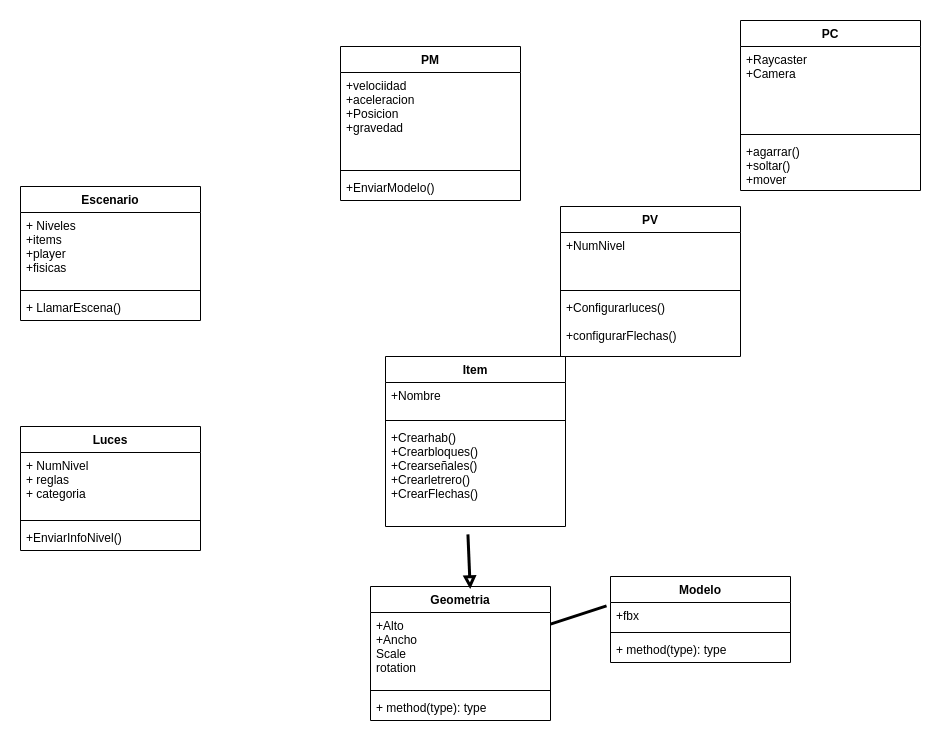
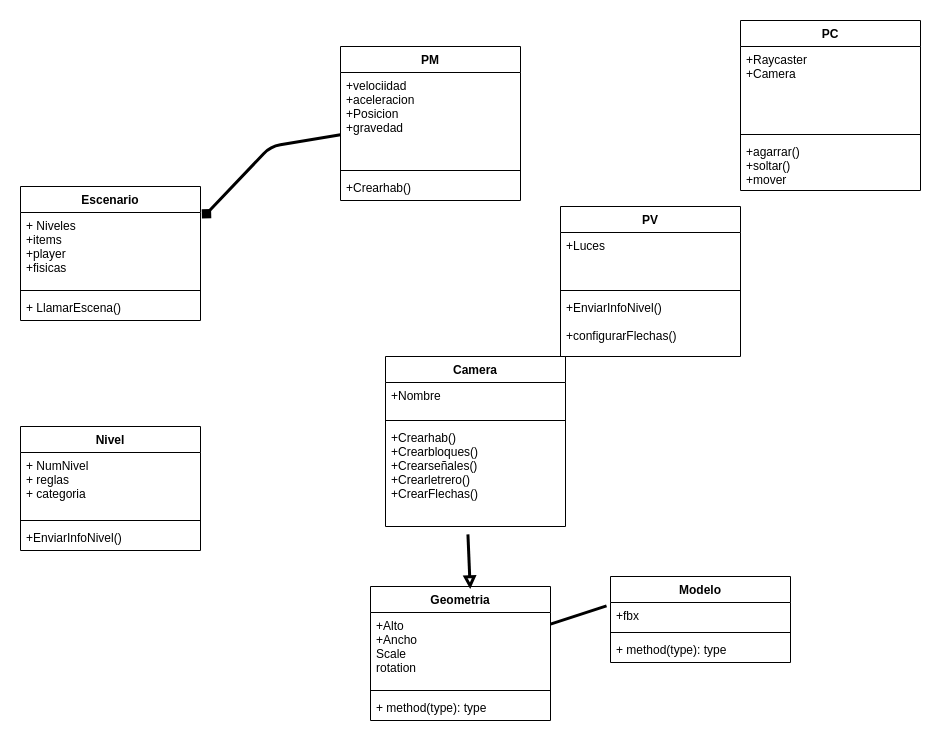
  <mxCell id="0" />
  <mxCell id="1" parent="0" />
  <mxCell id="2" value="Escenario" style="swimlane;fontStyle=1;align=center;verticalAlign=top;childLayout=stackLayout;horizontal=1;startSize=26;horizontalStack=0;resizeParent=1;resizeParentMax=0;resizeLast=0;collapsible=1;marginBottom=0;" parent="1" vertex="1"><mxGeometry x="20" y="186" width="180" height="134" as="geometry" /></mxCell>
  <mxCell id="3" value="+ Niveles&#10;+items&#10;+player&#10;+fisicas&#10;" style="text;strokeColor=none;fillColor=none;align=left;verticalAlign=top;spacingLeft=4;spacingRight=4;overflow=hidden;rotatable=0;points=[[0,0.5],[1,0.5]];portConstraint=eastwest;" parent="2" vertex="1"><mxGeometry y="26" width="180" height="74" as="geometry" /></mxCell>
  <mxCell id="4" value="" style="line;strokeWidth=1;fillColor=none;align=left;verticalAlign=middle;spacingTop=-1;spacingLeft=3;spacingRight=3;rotatable=0;labelPosition=right;points=[];portConstraint=eastwest;strokeColor=inherit;" parent="2" vertex="1"><mxGeometry y="100" width="180" height="8" as="geometry" /></mxCell>
  <mxCell id="5" value="+ LlamarEscena()" style="text;strokeColor=none;fillColor=none;align=left;verticalAlign=top;spacingLeft=4;spacingRight=4;overflow=hidden;rotatable=0;points=[[0,0.5],[1,0.5]];portConstraint=eastwest;" parent="2" vertex="1"><mxGeometry y="108" width="180" height="26" as="geometry" /></mxCell>
- <mxCell id="6" value="Luces" style="swimlane;fontStyle=1;align=center;verticalAlign=top;childLayout=stackLayout;horizontal=1;startSize=26;horizontalStack=0;resizeParent=1;resizeParentMax=0;resizeLast=0;collapsible=1;marginBottom=0;" parent="1" vertex="1"><mxGeometry x="20" y="426" width="180" height="124" as="geometry" /></mxCell>
+ <mxCell id="6" value="Nivel" style="swimlane;fontStyle=1;align=center;verticalAlign=top;childLayout=stackLayout;horizontal=1;startSize=26;horizontalStack=0;resizeParent=1;resizeParentMax=0;resizeLast=0;collapsible=1;marginBottom=0;" parent="1" vertex="1"><mxGeometry x="20" y="426" width="180" height="124" as="geometry" /></mxCell>
  <mxCell id="7" value="+ NumNivel&#10;+ reglas&#10;+ categoria" style="text;strokeColor=none;fillColor=none;align=left;verticalAlign=top;spacingLeft=4;spacingRight=4;overflow=hidden;rotatable=0;points=[[0,0.5],[1,0.5]];portConstraint=eastwest;" parent="6" vertex="1"><mxGeometry y="26" width="180" height="64" as="geometry" /></mxCell>
  <mxCell id="8" value="" style="line;strokeWidth=1;fillColor=none;align=left;verticalAlign=middle;spacingTop=-1;spacingLeft=3;spacingRight=3;rotatable=0;labelPosition=right;points=[];portConstraint=eastwest;strokeColor=inherit;" parent="6" vertex="1"><mxGeometry y="90" width="180" height="8" as="geometry" /></mxCell>
  <mxCell id="9" value="+EnviarInfoNivel()" style="text;strokeColor=none;fillColor=none;align=left;verticalAlign=top;spacingLeft=4;spacingRight=4;overflow=hidden;rotatable=0;points=[[0,0.5],[1,0.5]];portConstraint=eastwest;" parent="6" vertex="1"><mxGeometry y="98" width="180" height="26" as="geometry" /></mxCell>
  <mxCell id="10" value="PM" style="swimlane;fontStyle=1;align=center;verticalAlign=top;childLayout=stackLayout;horizontal=1;startSize=26;horizontalStack=0;resizeParent=1;resizeParentMax=0;resizeLast=0;collapsible=1;marginBottom=0;" parent="1" vertex="1"><mxGeometry x="340" y="46" width="180" height="154" as="geometry" /></mxCell>
  <mxCell id="11" value="+velociidad&#10;+aceleracion&#10;+Posicion&#10;+gravedad" style="text;strokeColor=none;fillColor=none;align=left;verticalAlign=top;spacingLeft=4;spacingRight=4;overflow=hidden;rotatable=0;points=[[0,0.5],[1,0.5]];portConstraint=eastwest;" parent="10" vertex="1"><mxGeometry y="26" width="180" height="94" as="geometry" /></mxCell>
  <mxCell id="12" value="" style="line;strokeWidth=1;fillColor=none;align=left;verticalAlign=middle;spacingTop=-1;spacingLeft=3;spacingRight=3;rotatable=0;labelPosition=right;points=[];portConstraint=eastwest;strokeColor=inherit;" parent="10" vertex="1"><mxGeometry y="120" width="180" height="8" as="geometry" /></mxCell>
- <mxCell id="13" value="+EnviarModelo()" style="text;strokeColor=none;fillColor=none;align=left;verticalAlign=top;spacingLeft=4;spacingRight=4;overflow=hidden;rotatable=0;points=[[0,0.5],[1,0.5]];portConstraint=eastwest;" parent="10" vertex="1"><mxGeometry y="128" width="180" height="26" as="geometry" /></mxCell>
+ <mxCell id="13" value="+Crearhab()" style="text;strokeColor=none;fillColor=none;align=left;verticalAlign=top;spacingLeft=4;spacingRight=4;overflow=hidden;rotatable=0;points=[[0,0.5],[1,0.5]];portConstraint=eastwest;" parent="10" vertex="1"><mxGeometry y="128" width="180" height="26" as="geometry" /></mxCell>
  <mxCell id="14" value="PV" style="swimlane;fontStyle=1;align=center;verticalAlign=top;childLayout=stackLayout;horizontal=1;startSize=26;horizontalStack=0;resizeParent=1;resizeParentMax=0;resizeLast=0;collapsible=1;marginBottom=0;" parent="1" vertex="1"><mxGeometry x="560" y="206" width="180" height="150" as="geometry" /></mxCell>
- <mxCell id="15" value="+NumNivel&#10;" style="text;strokeColor=none;fillColor=none;align=left;verticalAlign=top;spacingLeft=4;spacingRight=4;overflow=hidden;rotatable=0;points=[[0,0.5],[1,0.5]];portConstraint=eastwest;" parent="14" vertex="1"><mxGeometry y="26" width="180" height="54" as="geometry" /></mxCell>
+ <mxCell id="15" value="+Luces&#10;" style="text;strokeColor=none;fillColor=none;align=left;verticalAlign=top;spacingLeft=4;spacingRight=4;overflow=hidden;rotatable=0;points=[[0,0.5],[1,0.5]];portConstraint=eastwest;" parent="14" vertex="1"><mxGeometry y="26" width="180" height="54" as="geometry" /></mxCell>
  <mxCell id="16" value="" style="line;strokeWidth=1;fillColor=none;align=left;verticalAlign=middle;spacingTop=-1;spacingLeft=3;spacingRight=3;rotatable=0;labelPosition=right;points=[];portConstraint=eastwest;strokeColor=inherit;" parent="14" vertex="1"><mxGeometry y="80" width="180" height="8" as="geometry" /></mxCell>
- <mxCell id="17" value="+Configurarluces()&#10;&#10;+configurarFlechas()" style="text;strokeColor=none;fillColor=none;align=left;verticalAlign=top;spacingLeft=4;spacingRight=4;overflow=hidden;rotatable=0;points=[[0,0.5],[1,0.5]];portConstraint=eastwest;" parent="14" vertex="1"><mxGeometry y="88" width="180" height="62" as="geometry" /></mxCell>
+ <mxCell id="17" value="+EnviarInfoNivel()&#10;&#10;+configurarFlechas()" style="text;strokeColor=none;fillColor=none;align=left;verticalAlign=top;spacingLeft=4;spacingRight=4;overflow=hidden;rotatable=0;points=[[0,0.5],[1,0.5]];portConstraint=eastwest;" parent="14" vertex="1"><mxGeometry y="88" width="180" height="62" as="geometry" /></mxCell>
  <mxCell id="18" value="PC" style="swimlane;fontStyle=1;align=center;verticalAlign=top;childLayout=stackLayout;horizontal=1;startSize=26;horizontalStack=0;resizeParent=1;resizeParentMax=0;resizeLast=0;collapsible=1;marginBottom=0;" parent="1" vertex="1"><mxGeometry x="740" y="20" width="180" height="170" as="geometry" /></mxCell>
  <mxCell id="19" value="+Raycaster&#10;+Camera" style="text;strokeColor=none;fillColor=none;align=left;verticalAlign=top;spacingLeft=4;spacingRight=4;overflow=hidden;rotatable=0;points=[[0,0.5],[1,0.5]];portConstraint=eastwest;" parent="18" vertex="1"><mxGeometry y="26" width="180" height="84" as="geometry" /></mxCell>
  <mxCell id="20" value="" style="line;strokeWidth=1;fillColor=none;align=left;verticalAlign=middle;spacingTop=-1;spacingLeft=3;spacingRight=3;rotatable=0;labelPosition=right;points=[];portConstraint=eastwest;strokeColor=inherit;" parent="18" vertex="1"><mxGeometry y="110" width="180" height="8" as="geometry" /></mxCell>
  <mxCell id="21" value="+agarrar()&#10;+soltar()&#10;+mover" style="text;strokeColor=none;fillColor=none;align=left;verticalAlign=top;spacingLeft=4;spacingRight=4;overflow=hidden;rotatable=0;points=[[0,0.5],[1,0.5]];portConstraint=eastwest;" parent="18" vertex="1"><mxGeometry y="118" width="180" height="52" as="geometry" /></mxCell>
- <mxCell id="22" value="Item" style="swimlane;fontStyle=1;align=center;verticalAlign=top;childLayout=stackLayout;horizontal=1;startSize=26;horizontalStack=0;resizeParent=1;resizeParentMax=0;resizeLast=0;collapsible=1;marginBottom=0;" parent="1" vertex="1"><mxGeometry x="385" y="356" width="180" height="170" as="geometry" /></mxCell>
+ <mxCell id="22" value="Camera" style="swimlane;fontStyle=1;align=center;verticalAlign=top;childLayout=stackLayout;horizontal=1;startSize=26;horizontalStack=0;resizeParent=1;resizeParentMax=0;resizeLast=0;collapsible=1;marginBottom=0;" parent="1" vertex="1"><mxGeometry x="385" y="356" width="180" height="170" as="geometry" /></mxCell>
  <mxCell id="23" value="+Nombre" style="text;strokeColor=none;fillColor=none;align=left;verticalAlign=top;spacingLeft=4;spacingRight=4;overflow=hidden;rotatable=0;points=[[0,0.5],[1,0.5]];portConstraint=eastwest;" parent="22" vertex="1"><mxGeometry y="26" width="180" height="34" as="geometry" /></mxCell>
  <mxCell id="24" value="" style="line;strokeWidth=1;fillColor=none;align=left;verticalAlign=middle;spacingTop=-1;spacingLeft=3;spacingRight=3;rotatable=0;labelPosition=right;points=[];portConstraint=eastwest;strokeColor=inherit;" parent="22" vertex="1"><mxGeometry y="60" width="180" height="8" as="geometry" /></mxCell>
  <mxCell id="25" value="+Crearhab()&#10;+Crearbloques()&#10;+Crearseñales()&#10;+Crearletrero()&#10;+CrearFlechas()" style="text;strokeColor=none;fillColor=none;align=left;verticalAlign=top;spacingLeft=4;spacingRight=4;overflow=hidden;rotatable=0;points=[[0,0.5],[1,0.5]];portConstraint=eastwest;" parent="22" vertex="1"><mxGeometry y="68" width="180" height="102" as="geometry" /></mxCell>
  <mxCell id="26" style="edgeStyle=none;html=1;entryX=-0.022;entryY=0.132;entryDx=0;entryDy=0;strokeWidth=3;endArrow=none;endFill=0;entryPerimeter=0;" parent="1" source="27" target="32" edge="1"><mxGeometry relative="1" as="geometry" /></mxCell>
  <mxCell id="27" value="Geometria" style="swimlane;fontStyle=1;align=center;verticalAlign=top;childLayout=stackLayout;horizontal=1;startSize=26;horizontalStack=0;resizeParent=1;resizeParentMax=0;resizeLast=0;collapsible=1;marginBottom=0;" parent="1" vertex="1"><mxGeometry x="370" y="586" width="180" height="134" as="geometry" /></mxCell>
  <mxCell id="28" value="+Alto &#10;+Ancho&#10;Scale&#10;rotation" style="text;strokeColor=none;fillColor=none;align=left;verticalAlign=top;spacingLeft=4;spacingRight=4;overflow=hidden;rotatable=0;points=[[0,0.5],[1,0.5]];portConstraint=eastwest;" parent="27" vertex="1"><mxGeometry y="26" width="180" height="74" as="geometry" /></mxCell>
  <mxCell id="29" value="" style="line;strokeWidth=1;fillColor=none;align=left;verticalAlign=middle;spacingTop=-1;spacingLeft=3;spacingRight=3;rotatable=0;labelPosition=right;points=[];portConstraint=eastwest;strokeColor=inherit;" parent="27" vertex="1"><mxGeometry y="100" width="180" height="8" as="geometry" /></mxCell>
  <mxCell id="30" value="+ method(type): type" style="text;strokeColor=none;fillColor=none;align=left;verticalAlign=top;spacingLeft=4;spacingRight=4;overflow=hidden;rotatable=0;points=[[0,0.5],[1,0.5]];portConstraint=eastwest;" parent="27" vertex="1"><mxGeometry y="108" width="180" height="26" as="geometry" /></mxCell>
  <mxCell id="31" value="Modelo" style="swimlane;fontStyle=1;align=center;verticalAlign=top;childLayout=stackLayout;horizontal=1;startSize=26;horizontalStack=0;resizeParent=1;resizeParentMax=0;resizeLast=0;collapsible=1;marginBottom=0;" parent="1" vertex="1"><mxGeometry x="610" y="576" width="180" height="86" as="geometry" /></mxCell>
  <mxCell id="32" value="+fbx" style="text;strokeColor=none;fillColor=none;align=left;verticalAlign=top;spacingLeft=4;spacingRight=4;overflow=hidden;rotatable=0;points=[[0,0.5],[1,0.5]];portConstraint=eastwest;" parent="31" vertex="1"><mxGeometry y="26" width="180" height="26" as="geometry" /></mxCell>
  <mxCell id="33" value="" style="line;strokeWidth=1;fillColor=none;align=left;verticalAlign=middle;spacingTop=-1;spacingLeft=3;spacingRight=3;rotatable=0;labelPosition=right;points=[];portConstraint=eastwest;strokeColor=inherit;" parent="31" vertex="1"><mxGeometry y="52" width="180" height="8" as="geometry" /></mxCell>
  <mxCell id="34" value="+ method(type): type" style="text;strokeColor=none;fillColor=none;align=left;verticalAlign=top;spacingLeft=4;spacingRight=4;overflow=hidden;rotatable=0;points=[[0,0.5],[1,0.5]];portConstraint=eastwest;" parent="31" vertex="1"><mxGeometry y="60" width="180" height="26" as="geometry" /></mxCell>
+ <mxCell id="35" style="edgeStyle=none;html=1;entryX=1.008;entryY=0.082;entryDx=0;entryDy=0;strokeWidth=3;endArrow=diamond;endFill=1;entryPerimeter=0;" parent="1" source="11" target="3" edge="1"><mxGeometry relative="1" as="geometry"><Array as="points"><mxPoint x="270" y="146" /></Array></mxGeometry></mxCell>
  <mxCell id="36" style="edgeStyle=none;html=1;entryX=0.554;entryY=0.019;entryDx=0;entryDy=0;entryPerimeter=0;strokeWidth=3;endArrow=block;endFill=0;exitX=0.458;exitY=1.077;exitDx=0;exitDy=0;exitPerimeter=0;" parent="1" source="25" target="27" edge="1"><mxGeometry relative="1" as="geometry"><Array as="points" /></mxGeometry></mxCell>
